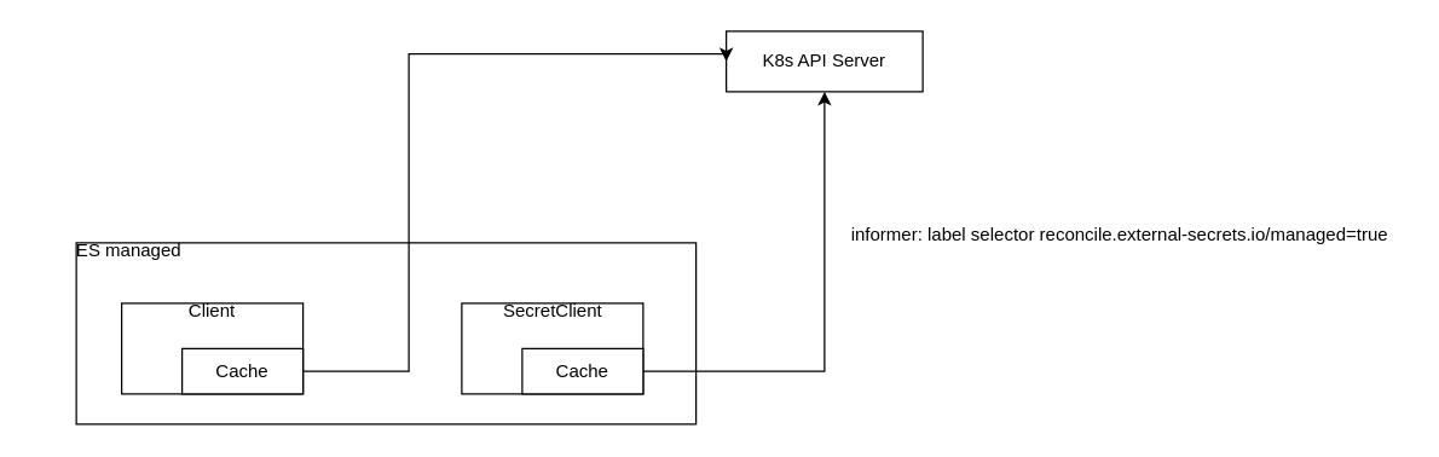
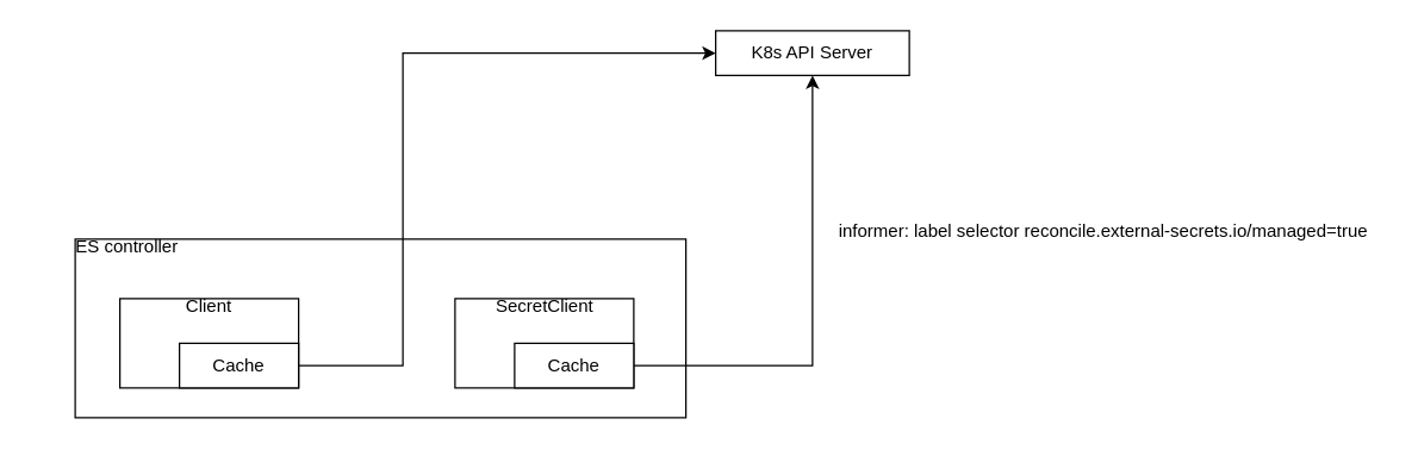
  <mxCell id="0" />
  <mxCell id="1" parent="0" />
  <mxCell id="2" value="" style="rounded=0;whiteSpace=wrap;html=1;" vertex="1" parent="1"><mxGeometry x="50" y="160" width="410" height="120" as="geometry" /></mxCell>
- <mxCell id="3" value="ES managed" style="text;html=1;align=center;verticalAlign=middle;whiteSpace=wrap;rounded=0;" vertex="1" parent="1"><mxGeometry x="20" y="150" width="130" height="30" as="geometry" /></mxCell>
- <mxCell id="4" value="K8s API Server" style="rounded=0;whiteSpace=wrap;html=1;" vertex="1" parent="1"><mxGeometry x="480" y="20" width="130" height="40" as="geometry" /></mxCell>
+ <mxCell id="3" value="ES controller" style="text;html=1;align=center;verticalAlign=middle;whiteSpace=wrap;rounded=0;" vertex="1" parent="1"><mxGeometry x="20" y="150" width="130" height="30" as="geometry" /></mxCell>
+ <mxCell id="4" value="K8s API Server" style="rounded=0;whiteSpace=wrap;html=1;" vertex="1" parent="1"><mxGeometry x="480" y="20" width="130" height="30" as="geometry" /></mxCell>
  <mxCell id="5" value="" style="rounded=0;whiteSpace=wrap;html=1;" vertex="1" parent="1"><mxGeometry x="80" y="200" width="120" height="60" as="geometry" /></mxCell>
  <mxCell id="6" style="edgeStyle=orthogonalEdgeStyle;rounded=0;orthogonalLoop=1;jettySize=auto;html=1;entryX=0;entryY=0.5;entryDx=0;entryDy=0;" edge="1" parent="1" source="7" target="4"><mxGeometry relative="1" as="geometry"><Array as="points"><mxPoint x="270" y="245" /><mxPoint x="270" y="35" /></Array></mxGeometry></mxCell>
  <mxCell id="7" value="Cache" style="rounded=0;whiteSpace=wrap;html=1;" vertex="1" parent="1"><mxGeometry x="120" y="230" width="80" height="30" as="geometry" /></mxCell>
  <mxCell id="8" value="" style="rounded=0;whiteSpace=wrap;html=1;" vertex="1" parent="1"><mxGeometry x="305" y="200" width="120" height="60" as="geometry" /></mxCell>
  <mxCell id="9" style="edgeStyle=orthogonalEdgeStyle;rounded=0;orthogonalLoop=1;jettySize=auto;html=1;entryX=0.5;entryY=1;entryDx=0;entryDy=0;" edge="1" parent="1" source="10" target="4"><mxGeometry relative="1" as="geometry" /></mxCell>
  <mxCell id="10" value="Cache" style="rounded=0;whiteSpace=wrap;html=1;" vertex="1" parent="1"><mxGeometry x="345" y="230" width="80" height="30" as="geometry" /></mxCell>
  <mxCell id="11" value="Client" style="text;html=1;align=center;verticalAlign=middle;whiteSpace=wrap;rounded=0;" vertex="1" parent="1"><mxGeometry x="110" y="190" width="60" height="30" as="geometry" /></mxCell>
  <mxCell id="12" value="SecretClient" style="text;html=1;align=center;verticalAlign=middle;resizable=0;points=[];autosize=1;strokeColor=none;fillColor=none;" vertex="1" parent="1"><mxGeometry x="320" y="190" width="90" height="30" as="geometry" /></mxCell>
  <mxCell id="13" value="informer: label selector reconcile.external-secrets.io/managed=true" style="text;html=1;align=center;verticalAlign=middle;resizable=0;points=[];autosize=1;strokeColor=none;fillColor=none;" vertex="1" parent="1"><mxGeometry x="550" y="140" width="380" height="30" as="geometry" /></mxCell>
